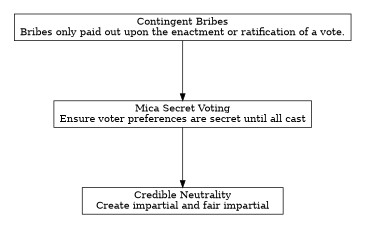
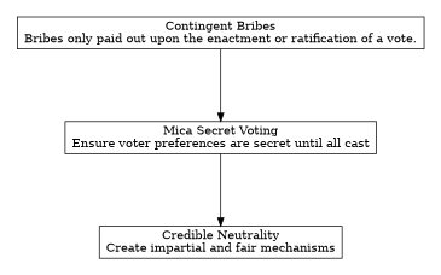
  digraph {
    nodesep=0.6
    rankdir=TB
    ranksep=1.2
    node [shape=box]
    n1 [label="Contingent Bribes\nBribes only paid out upon the enactment or ratification of a vote."]
-   n2 [label="Credible Neutrality\nCreate impartial and fair impartial"]
+   n2 [label="Credible Neutrality\nCreate impartial and fair mechanisms"]
    n3 [label="Mica Secret Voting\nEnsure voter preferences are secret until all cast"]
    subgraph cluster_1 {
      rank=max
      style=invis
      n1
    }
    subgraph cluster_2 {
      rank=min
      style=invis
      n2
    }
    n1 -> n3
    n3 -> n2
  }
